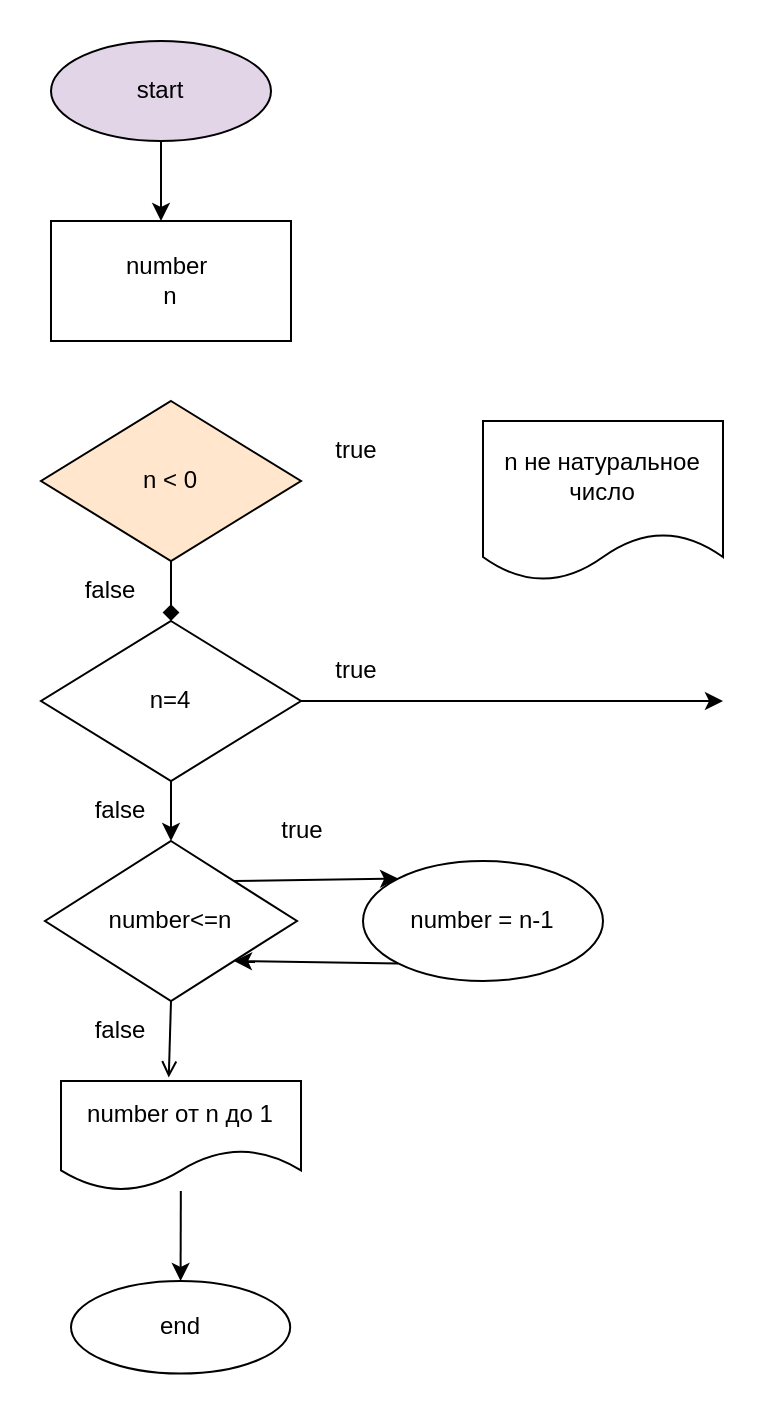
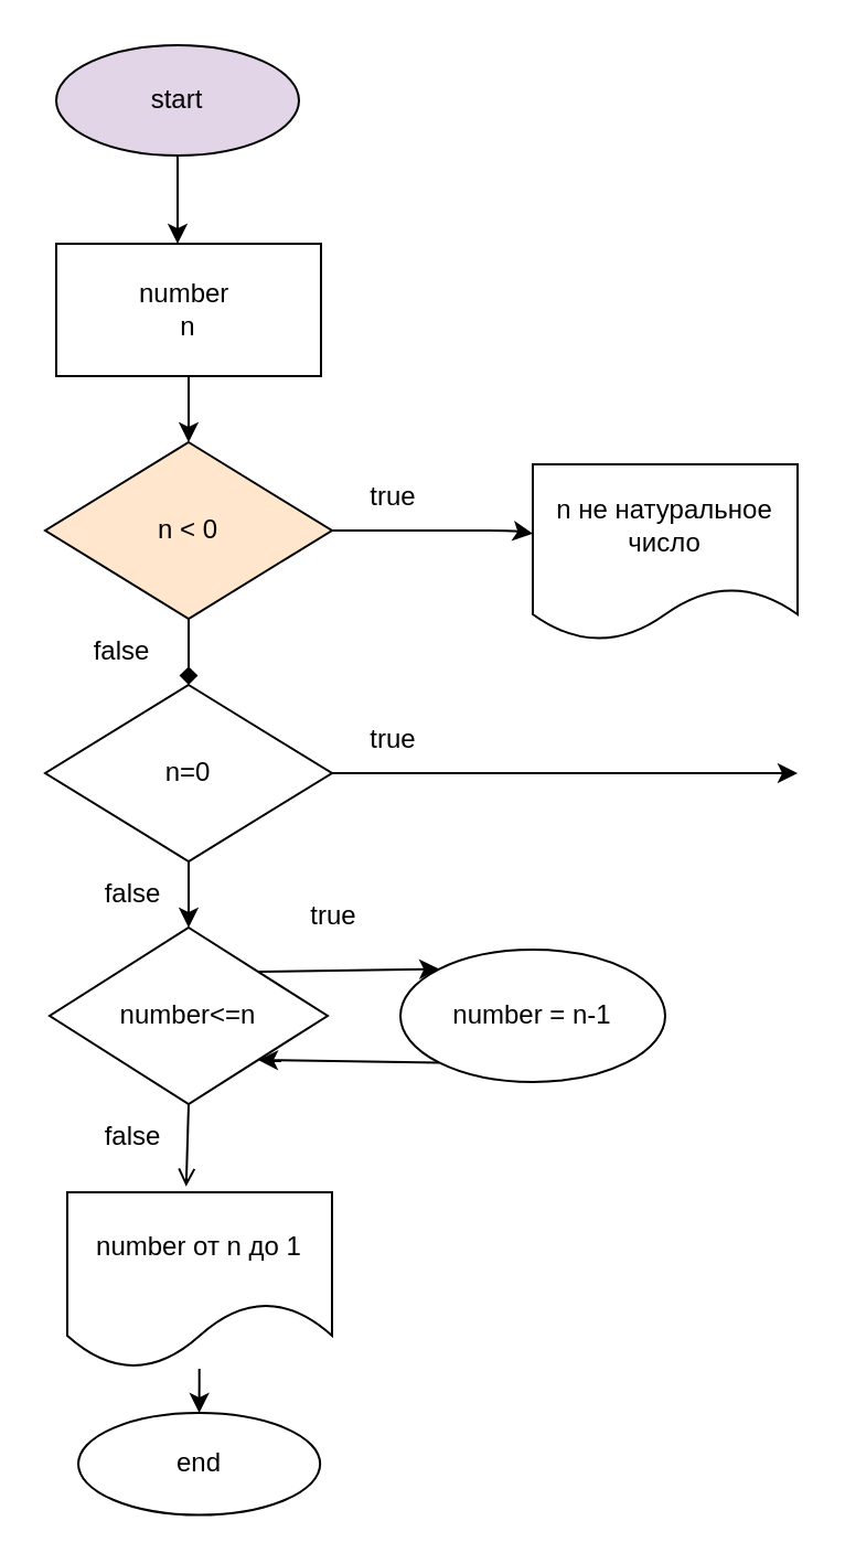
  <mxCell id="0" />
  <mxCell id="1" parent="0" />
  <mxCell id="2" style="edgeStyle=none;html=1;" parent="1" source="3" edge="1"><mxGeometry relative="1" as="geometry"><mxPoint x="80" y="110" as="targetPoint" /></mxGeometry></mxCell>
  <mxCell id="3" value="start" style="ellipse;whiteSpace=wrap;html=1;fillColor=#e1d5e7;" parent="1" vertex="1"><mxGeometry x="25" y="20" width="110" height="50" as="geometry" /></mxCell>
+ <mxCell id="4" style="edgeStyle=none;html=1;entryX=0.5;entryY=0;entryDx=0;entryDy=0;" parent="1" source="5" target="8" edge="1"><mxGeometry relative="1" as="geometry" /></mxCell>
  <mxCell id="5" value="number&amp;nbsp;&lt;br&gt;n" style="rounded=0;whiteSpace=wrap;html=1;" parent="1" vertex="1"><mxGeometry x="25" y="110" width="120" height="60" as="geometry" /></mxCell>
  <mxCell id="6" style="edgeStyle=none;html=1;exitX=0.5;exitY=1;exitDx=0;exitDy=0;entryX=0.5;entryY=0;entryDx=0;entryDy=0;endArrow=diamond;" edge="1" parent="1" source="8" target="23"><mxGeometry relative="1" as="geometry" /></mxCell>
+ <mxCell id="7" value="" style="edgeStyle=none;html=1;" edge="1" parent="1" source="8" target="24"><mxGeometry relative="1" as="geometry"><Array as="points"><mxPoint x="231" y="240" /></Array></mxGeometry></mxCell>
  <mxCell id="8" value="n &amp;lt; 0" style="rhombus;whiteSpace=wrap;html=1;fillColor=#ffe6cc;" parent="1" vertex="1"><mxGeometry x="20" y="200" width="130" height="80" as="geometry" /></mxCell>
  <mxCell id="9" style="edgeStyle=none;html=1;exitX=0.5;exitY=1;exitDx=0;exitDy=0;entryX=0.449;entryY=-0.032;entryDx=0;entryDy=0;entryPerimeter=0;endArrow=open;" edge="1" parent="1" source="11" target="13"><mxGeometry relative="1" as="geometry" /></mxCell>
  <mxCell id="10" style="edgeStyle=none;html=1;exitX=1;exitY=0;exitDx=0;exitDy=0;entryX=0;entryY=0;entryDx=0;entryDy=0;" edge="1" parent="1" source="11" target="17"><mxGeometry relative="1" as="geometry" /></mxCell>
  <mxCell id="11" value="&lt;span&gt;number&amp;lt;=n&lt;/span&gt;" style="rhombus;whiteSpace=wrap;html=1;" parent="1" vertex="1"><mxGeometry x="22" y="420" width="126" height="80" as="geometry" /></mxCell>
  <mxCell id="12" style="edgeStyle=none;html=1;entryX=0.5;entryY=0;entryDx=0;entryDy=0;" edge="1" parent="1" source="13" target="19"><mxGeometry relative="1" as="geometry" /></mxCell>
- <mxCell id="13" value="number от n до 1" style="shape=document;whiteSpace=wrap;html=1;boundedLbl=1;size=0.375;" parent="1" vertex="1"><mxGeometry x="30" y="540" width="120" height="55" as="geometry" /></mxCell>
+ <mxCell id="13" value="number от n до 1" style="shape=document;whiteSpace=wrap;html=1;boundedLbl=1;size=0.375;" parent="1" vertex="1"><mxGeometry x="30" y="540" width="120" height="80" as="geometry" /></mxCell>
  <mxCell id="14" value="true" style="text;html=1;strokeColor=none;fillColor=none;align=center;verticalAlign=middle;whiteSpace=wrap;rounded=0;" parent="1" vertex="1"><mxGeometry x="148" y="210" width="60" height="30" as="geometry" /></mxCell>
  <mxCell id="15" value="false" style="text;html=1;strokeColor=none;fillColor=none;align=center;verticalAlign=middle;whiteSpace=wrap;rounded=0;" parent="1" vertex="1"><mxGeometry x="35" y="390" width="50" height="30" as="geometry" /></mxCell>
  <mxCell id="16" style="edgeStyle=none;html=1;exitX=0;exitY=1;exitDx=0;exitDy=0;entryX=1;entryY=1;entryDx=0;entryDy=0;" edge="1" parent="1" source="17" target="11"><mxGeometry relative="1" as="geometry" /></mxCell>
  <mxCell id="17" value="number = n-1" style="ellipse;whiteSpace=wrap;html=1;" parent="1" vertex="1"><mxGeometry x="181" y="430" width="120" height="60" as="geometry" /></mxCell>
  <mxCell id="18" value="true" style="text;html=1;strokeColor=none;fillColor=none;align=center;verticalAlign=middle;whiteSpace=wrap;rounded=0;" parent="1" vertex="1"><mxGeometry x="121" y="400" width="60" height="30" as="geometry" /></mxCell>
  <mxCell id="19" value="end" style="ellipse;whiteSpace=wrap;html=1;rotation=0;" parent="1" vertex="1"><mxGeometry x="35" y="640" width="109.59" height="46.28" as="geometry" /></mxCell>
  <mxCell id="20" value="false" style="text;html=1;strokeColor=none;fillColor=none;align=center;verticalAlign=middle;whiteSpace=wrap;rounded=0;" parent="1" vertex="1"><mxGeometry x="25" y="280" width="60" height="30" as="geometry" /></mxCell>
  <mxCell id="21" style="edgeStyle=none;html=1;" edge="1" parent="1" source="23"><mxGeometry relative="1" as="geometry"><mxPoint x="361" y="350" as="targetPoint" /></mxGeometry></mxCell>
  <mxCell id="22" style="edgeStyle=none;html=1;entryX=0.5;entryY=0;entryDx=0;entryDy=0;" edge="1" parent="1" source="23" target="11"><mxGeometry relative="1" as="geometry" /></mxCell>
- <mxCell id="23" value="n=4" style="rhombus;whiteSpace=wrap;html=1;" vertex="1" parent="1"><mxGeometry x="20" y="310" width="130" height="80" as="geometry" /></mxCell>
+ <mxCell id="23" value="n=0" style="rhombus;whiteSpace=wrap;html=1;" vertex="1" parent="1"><mxGeometry x="20" y="310" width="130" height="80" as="geometry" /></mxCell>
  <mxCell id="24" value="n не натуральное число" style="shape=document;whiteSpace=wrap;html=1;boundedLbl=1;" vertex="1" parent="1"><mxGeometry x="241" y="210" width="120" height="80" as="geometry" /></mxCell>
  <mxCell id="25" value="true" style="text;html=1;strokeColor=none;fillColor=none;align=center;verticalAlign=middle;whiteSpace=wrap;rounded=0;" vertex="1" parent="1"><mxGeometry x="148" y="320" width="60" height="30" as="geometry" /></mxCell>
  <mxCell id="26" value="false" style="text;html=1;strokeColor=none;fillColor=none;align=center;verticalAlign=middle;whiteSpace=wrap;rounded=0;" vertex="1" parent="1"><mxGeometry x="35" y="500" width="50" height="30" as="geometry" /></mxCell>
